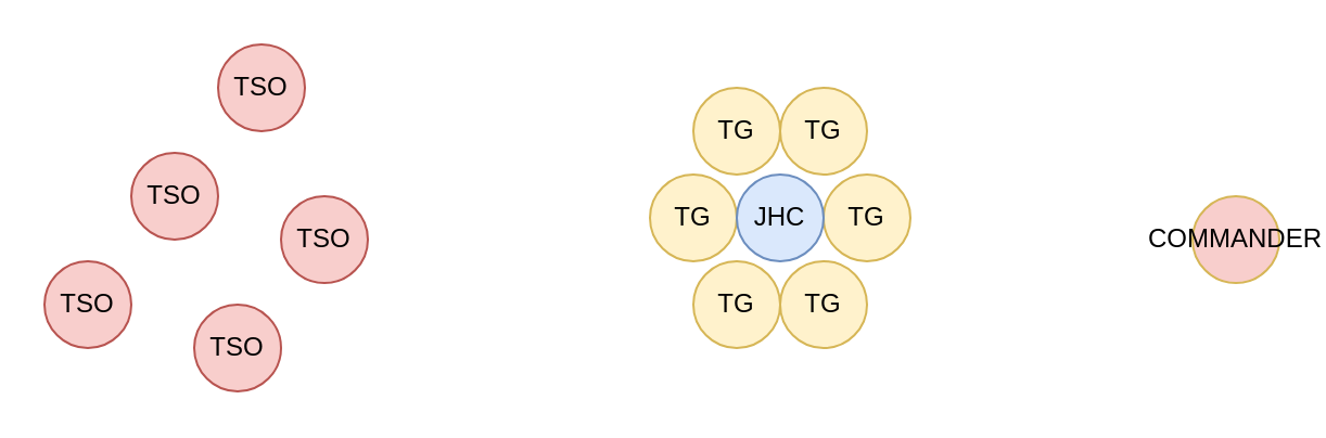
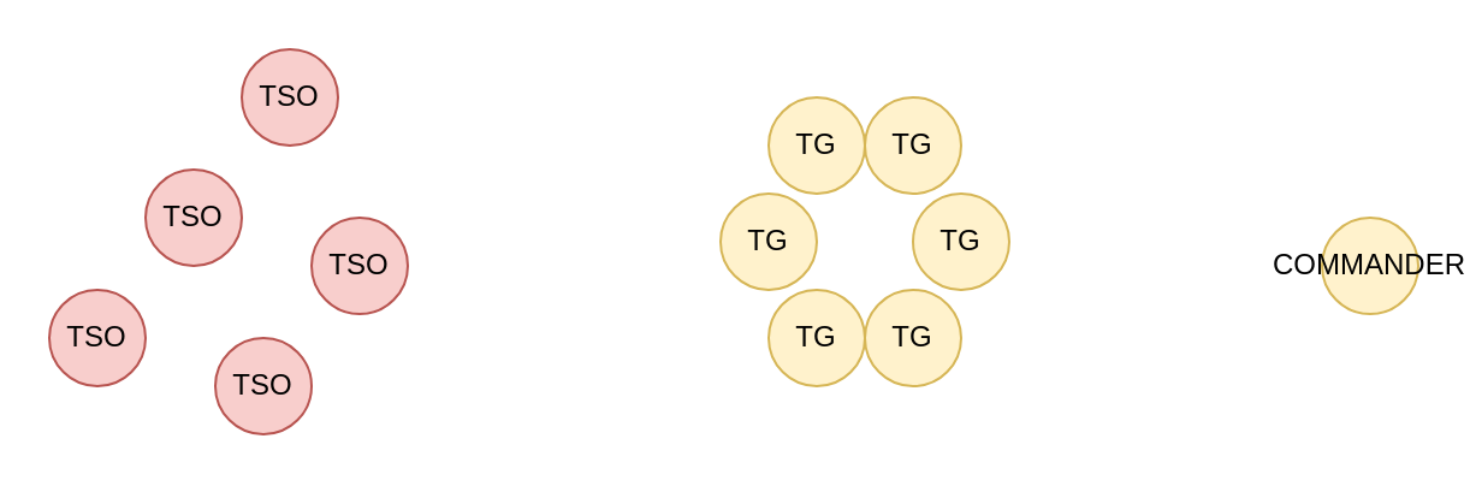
  <mxCell id="0" />
  <mxCell id="1" parent="0" />
- <mxCell id="2" value="COMMANDER" style="ellipse;whiteSpace=wrap;html=1;aspect=fixed;fillColor=#f8cecc;strokeColor=#d6b656;" vertex="1" parent="1"><mxGeometry x="549" y="90" width="40" height="40" as="geometry" /></mxCell>
+ <mxCell id="2" value="COMMANDER" style="ellipse;whiteSpace=wrap;html=1;aspect=fixed;fillColor=#fff2cc;strokeColor=#d6b656;" vertex="1" parent="1"><mxGeometry x="549" y="90" width="40" height="40" as="geometry" /></mxCell>
  <mxCell id="3" value="TSO" style="ellipse;whiteSpace=wrap;html=1;aspect=fixed;fillColor=#f8cecc;strokeColor=#b85450;" vertex="1" parent="1"><mxGeometry x="20" y="120" width="40" height="40" as="geometry" /></mxCell>
  <mxCell id="4" value="TSO" style="ellipse;whiteSpace=wrap;html=1;aspect=fixed;fillColor=#f8cecc;strokeColor=#b85450;" vertex="1" parent="1"><mxGeometry x="100" y="20" width="40" height="40" as="geometry" /></mxCell>
  <mxCell id="5" value="TG" style="ellipse;whiteSpace=wrap;html=1;aspect=fixed;fillColor=#fff2cc;strokeColor=#d6b656;" vertex="1" parent="1"><mxGeometry x="319" y="120" width="40" height="40" as="geometry" /></mxCell>
  <mxCell id="6" value="TG" style="ellipse;whiteSpace=wrap;html=1;aspect=fixed;fillColor=#fff2cc;strokeColor=#d6b656;" vertex="1" parent="1"><mxGeometry x="299" y="80" width="40" height="40" as="geometry" /></mxCell>
  <mxCell id="7" value="TSO" style="ellipse;whiteSpace=wrap;html=1;aspect=fixed;fillColor=#f8cecc;strokeColor=#b85450;" vertex="1" parent="1"><mxGeometry x="89" y="140" width="40" height="40" as="geometry" /></mxCell>
  <mxCell id="8" value="TSO" style="ellipse;whiteSpace=wrap;html=1;aspect=fixed;fillColor=#f8cecc;strokeColor=#b85450;" vertex="1" parent="1"><mxGeometry x="129" y="90" width="40" height="40" as="geometry" /></mxCell>
  <mxCell id="9" value="TSO" style="ellipse;whiteSpace=wrap;html=1;aspect=fixed;fillColor=#f8cecc;strokeColor=#b85450;" vertex="1" parent="1"><mxGeometry x="60" y="70" width="40" height="40" as="geometry" /></mxCell>
  <mxCell id="10" value="TG" style="ellipse;whiteSpace=wrap;html=1;aspect=fixed;fillColor=#fff2cc;strokeColor=#d6b656;" vertex="1" parent="1"><mxGeometry x="379" y="80" width="40" height="40" as="geometry" /></mxCell>
- <mxCell id="11" value="JHC" style="ellipse;whiteSpace=wrap;html=1;aspect=fixed;fillColor=#dae8fc;strokeColor=#6c8ebf;" vertex="1" parent="1"><mxGeometry x="339" y="80" width="40" height="40" as="geometry" /></mxCell>
  <mxCell id="12" value="TG" style="ellipse;whiteSpace=wrap;html=1;aspect=fixed;fillColor=#fff2cc;strokeColor=#d6b656;" vertex="1" parent="1"><mxGeometry x="359" y="120" width="40" height="40" as="geometry" /></mxCell>
  <mxCell id="13" value="TG" style="ellipse;whiteSpace=wrap;html=1;aspect=fixed;fillColor=#fff2cc;strokeColor=#d6b656;" vertex="1" parent="1"><mxGeometry x="359" y="40" width="40" height="40" as="geometry" /></mxCell>
  <mxCell id="14" value="TG" style="ellipse;whiteSpace=wrap;html=1;aspect=fixed;fillColor=#fff2cc;strokeColor=#d6b656;" vertex="1" parent="1"><mxGeometry x="319" y="40" width="40" height="40" as="geometry" /></mxCell>
